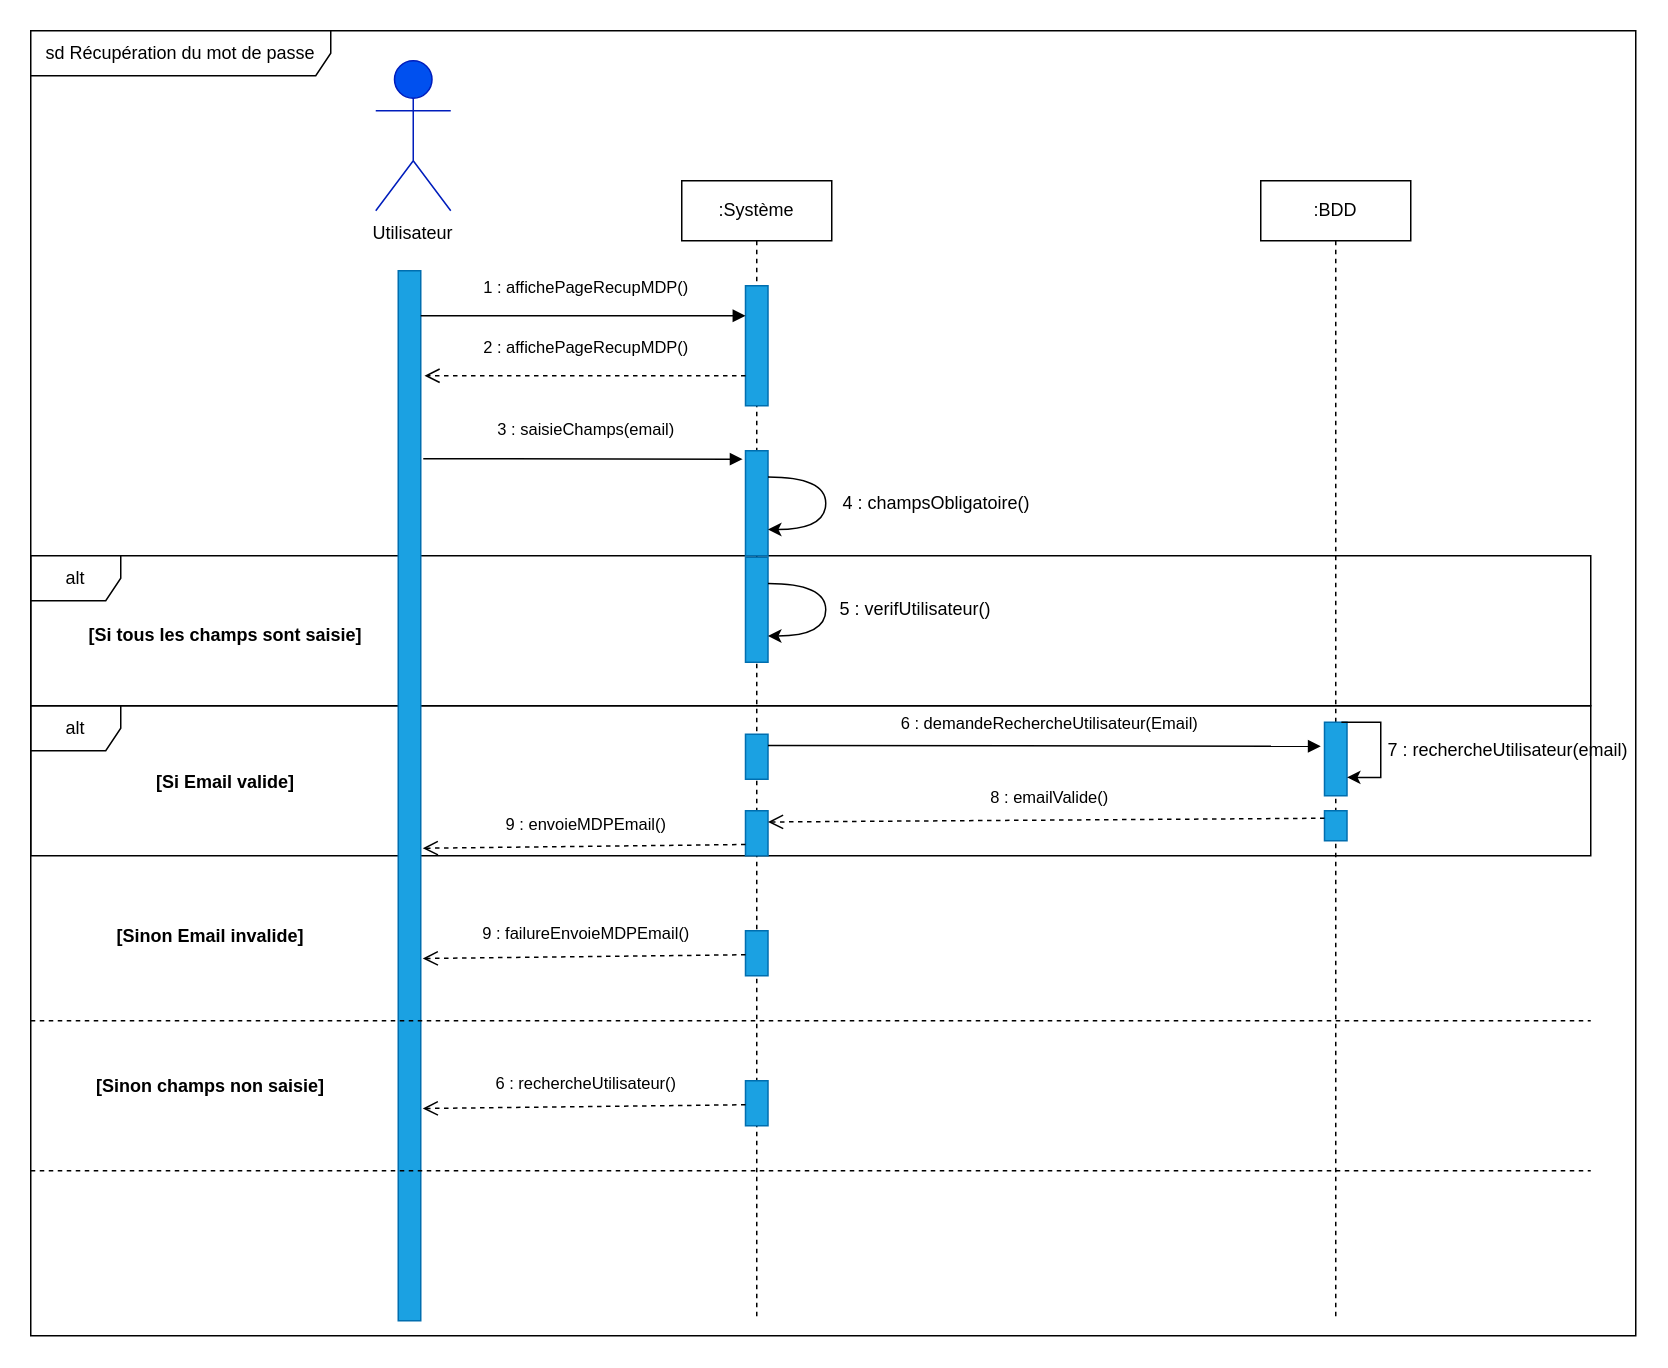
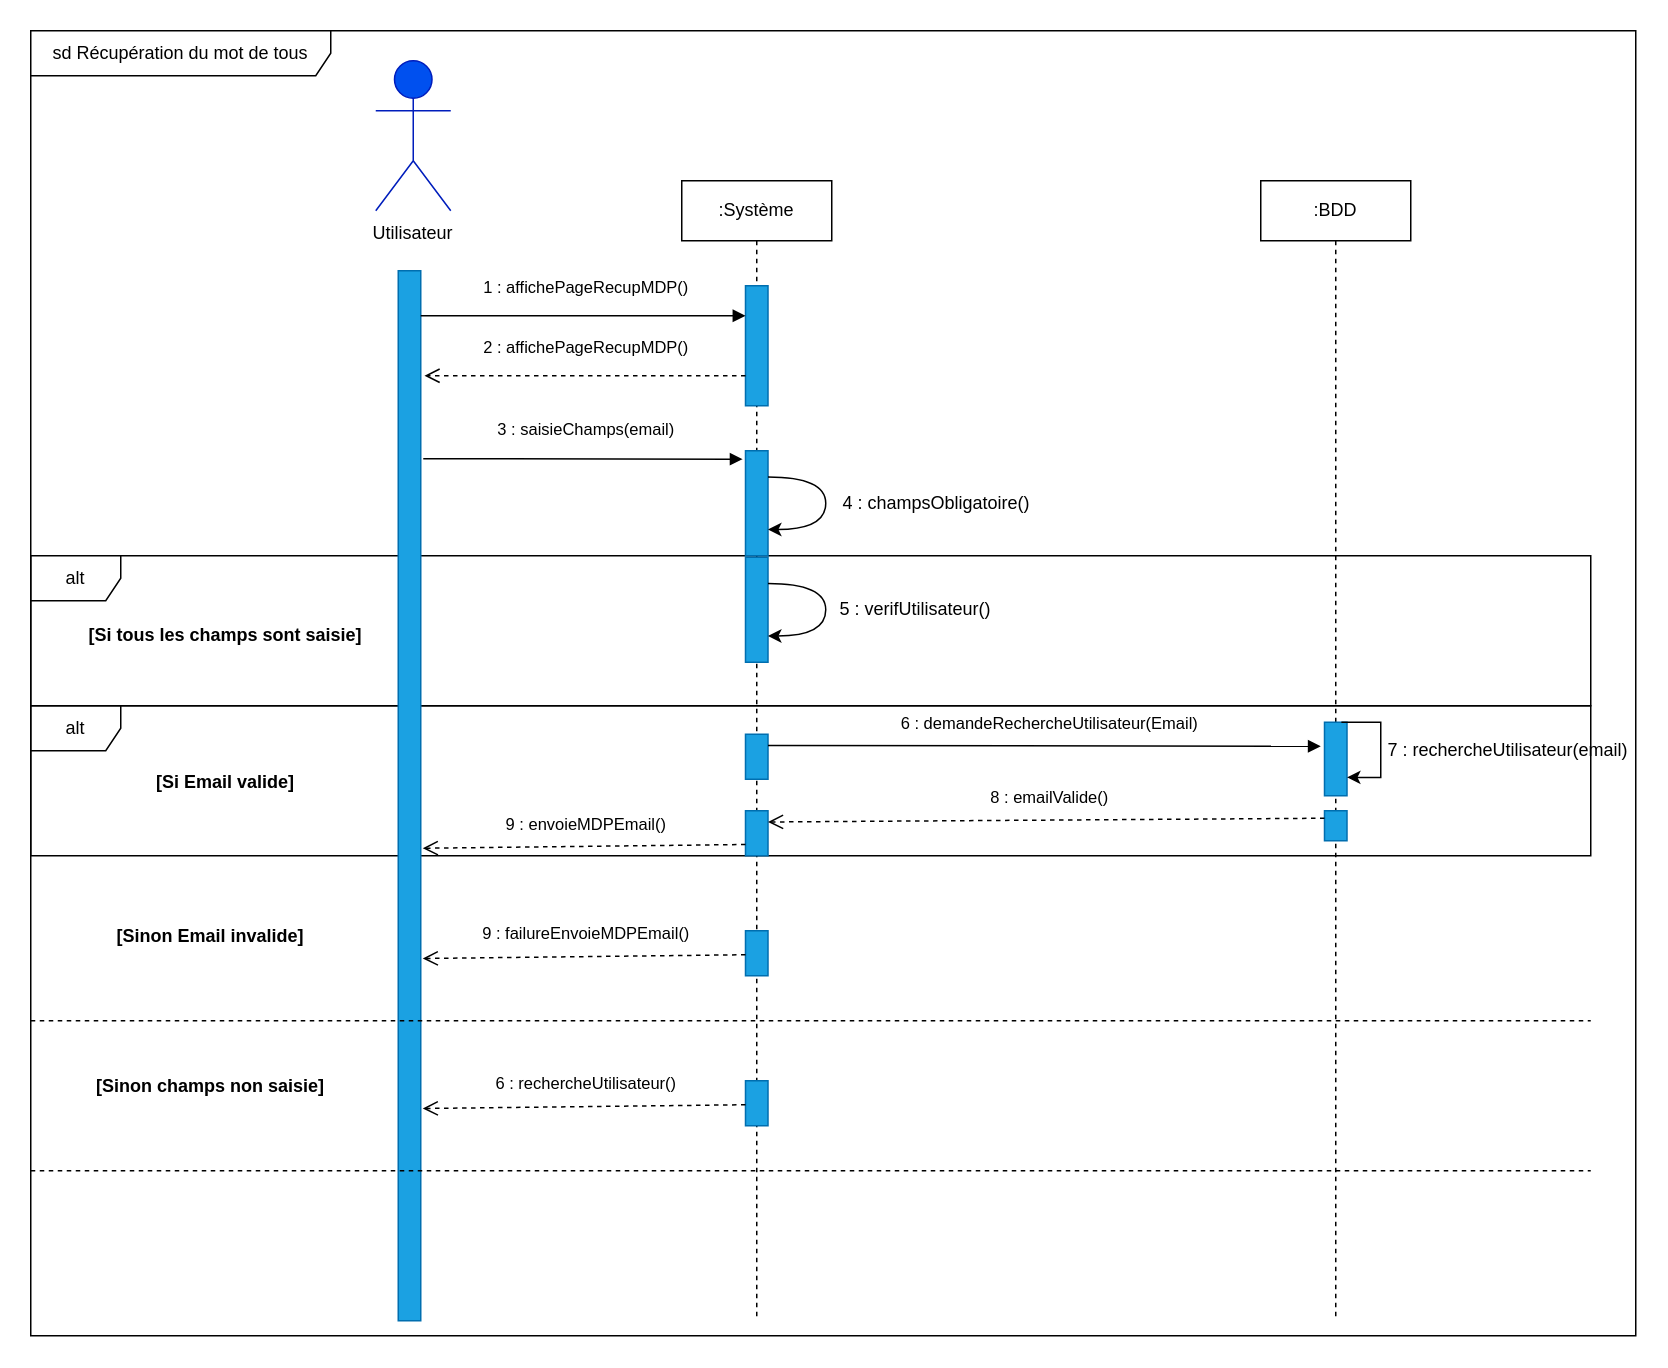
  <mxCell id="0" />
  <mxCell id="1" parent="0" />
  <mxCell id="2" value="alt" style="shape=umlFrame;whiteSpace=wrap;html=1;" vertex="1" parent="1"><mxGeometry x="20" y="470" width="1040" height="100" as="geometry" /></mxCell>
  <mxCell id="3" value="alt" style="shape=umlFrame;whiteSpace=wrap;html=1;" vertex="1" parent="1"><mxGeometry x="20" y="370" width="1040" height="100" as="geometry" /></mxCell>
  <mxCell id="4" value="&lt;b&gt;Utilisateur&lt;/b&gt;" style="shape=umlActor;verticalLabelPosition=bottom;verticalAlign=top;html=1;fillColor=#0050ef;fontColor=#ffffff;strokeColor=#001DBC;" vertex="1" parent="1"><mxGeometry x="250" y="40" width="50" height="100" as="geometry" /></mxCell>
  <mxCell id="5" value="Utilisateur" style="text;html=1;strokeColor=none;fillColor=none;align=center;verticalAlign=middle;whiteSpace=wrap;rounded=0;" vertex="1" parent="1"><mxGeometry x="245" y="140" width="60" height="30" as="geometry" /></mxCell>
  <mxCell id="6" value=":Système" style="shape=umlLifeline;perimeter=lifelinePerimeter;whiteSpace=wrap;html=1;container=1;collapsible=0;recursiveResize=0;outlineConnect=0;" vertex="1" parent="1"><mxGeometry x="454" y="120" width="100" height="760" as="geometry" /></mxCell>
  <mxCell id="7" value="" style="rounded=0;whiteSpace=wrap;html=1;fillColor=#1ba1e2;fontColor=#ffffff;strokeColor=#006EAF;" vertex="1" parent="6"><mxGeometry x="42.5" y="180" width="15" height="70" as="geometry" /></mxCell>
  <mxCell id="8" style="edgeStyle=orthogonalEdgeStyle;rounded=0;orthogonalLoop=1;jettySize=auto;html=1;exitX=1;exitY=0.25;exitDx=0;exitDy=0;entryX=1;entryY=0.75;entryDx=0;entryDy=0;curved=1;" edge="1" parent="6" source="7" target="7"><mxGeometry relative="1" as="geometry"><Array as="points"><mxPoint x="96" y="197" /><mxPoint x="96" y="232" /></Array></mxGeometry></mxCell>
  <mxCell id="9" value="" style="rounded=0;whiteSpace=wrap;html=1;fillColor=#1ba1e2;fontColor=#ffffff;strokeColor=#006EAF;" vertex="1" parent="6"><mxGeometry x="42.5" y="251" width="15" height="70" as="geometry" /></mxCell>
  <mxCell id="10" style="edgeStyle=orthogonalEdgeStyle;rounded=0;orthogonalLoop=1;jettySize=auto;html=1;exitX=1;exitY=0.25;exitDx=0;exitDy=0;entryX=1;entryY=0.75;entryDx=0;entryDy=0;curved=1;" edge="1" source="9" target="9" parent="6"><mxGeometry relative="1" as="geometry"><Array as="points"><mxPoint x="96" y="268" /><mxPoint x="96" y="303" /></Array></mxGeometry></mxCell>
  <mxCell id="11" value="" style="rounded=0;whiteSpace=wrap;html=1;fillColor=#1ba1e2;fontColor=#ffffff;strokeColor=#006EAF;" vertex="1" parent="6"><mxGeometry x="42.5" y="369" width="15" height="30" as="geometry" /></mxCell>
  <mxCell id="12" value="" style="rounded=0;whiteSpace=wrap;html=1;fillColor=#1ba1e2;fontColor=#ffffff;strokeColor=#006EAF;" vertex="1" parent="6"><mxGeometry x="42.5" y="420" width="15" height="30" as="geometry" /></mxCell>
  <mxCell id="13" value="" style="rounded=0;whiteSpace=wrap;html=1;fillColor=#1ba1e2;fontColor=#ffffff;strokeColor=#006EAF;" vertex="1" parent="6"><mxGeometry x="42.5" y="500" width="15" height="30" as="geometry" /></mxCell>
  <mxCell id="14" value="" style="rounded=0;whiteSpace=wrap;html=1;fillColor=#1ba1e2;fontColor=#ffffff;strokeColor=#006EAF;" vertex="1" parent="6"><mxGeometry x="42.5" y="600" width="15" height="30" as="geometry" /></mxCell>
  <mxCell id="15" value=":BDD" style="shape=umlLifeline;perimeter=lifelinePerimeter;whiteSpace=wrap;html=1;container=1;collapsible=0;recursiveResize=0;outlineConnect=0;" vertex="1" parent="1"><mxGeometry x="840" y="120" width="100" height="760" as="geometry" /></mxCell>
  <mxCell id="16" value="" style="rounded=0;whiteSpace=wrap;html=1;fillColor=#1ba1e2;fontColor=#ffffff;strokeColor=#006EAF;" vertex="1" parent="15"><mxGeometry x="42.5" y="361" width="15" height="49" as="geometry" /></mxCell>
  <mxCell id="17" style="edgeStyle=orthogonalEdgeStyle;rounded=0;orthogonalLoop=1;jettySize=auto;html=1;exitX=0.75;exitY=0;exitDx=0;exitDy=0;entryX=1;entryY=0.75;entryDx=0;entryDy=0;" edge="1" parent="15" source="16" target="16"><mxGeometry relative="1" as="geometry"><Array as="points"><mxPoint x="80" y="361" /><mxPoint x="80" y="398" /></Array></mxGeometry></mxCell>
  <mxCell id="18" value="" style="rounded=0;whiteSpace=wrap;html=1;fillColor=#1ba1e2;fontColor=#ffffff;strokeColor=#006EAF;" vertex="1" parent="15"><mxGeometry x="42.5" y="420" width="15" height="20" as="geometry" /></mxCell>
  <mxCell id="19" value="" style="rounded=0;whiteSpace=wrap;html=1;fillColor=#1ba1e2;fontColor=#ffffff;strokeColor=#006EAF;" vertex="1" parent="1"><mxGeometry x="265" y="180" width="15" height="700" as="geometry" /></mxCell>
  <mxCell id="20" value="" style="rounded=0;whiteSpace=wrap;html=1;fillColor=#1ba1e2;fontColor=#ffffff;strokeColor=#006EAF;" vertex="1" parent="1"><mxGeometry x="496.5" y="190" width="15" height="80" as="geometry" /></mxCell>
  <mxCell id="21" value="2 : affichePageRecupMDP()" style="html=1;verticalAlign=bottom;endArrow=open;dashed=1;endSize=8;rounded=0;entryX=1.167;entryY=0.1;entryDx=0;entryDy=0;entryPerimeter=0;exitX=0;exitY=0.75;exitDx=0;exitDy=0;" edge="1" parent="1" source="20" target="19"><mxGeometry x="-0.003" y="-10" relative="1" as="geometry"><mxPoint x="480" y="280" as="sourcePoint" /><mxPoint x="400" y="280" as="targetPoint" /><mxPoint as="offset" /></mxGeometry></mxCell>
  <mxCell id="22" value="1 : affichePageRecupMDP()" style="html=1;verticalAlign=bottom;endArrow=block;rounded=0;entryX=0;entryY=0.25;entryDx=0;entryDy=0;" edge="1" parent="1" target="20"><mxGeometry x="0.016" y="10" width="80" relative="1" as="geometry"><mxPoint x="280" y="210" as="sourcePoint" /><mxPoint x="480" y="280" as="targetPoint" /><mxPoint as="offset" /></mxGeometry></mxCell>
  <mxCell id="23" value="3 : saisieChamps(email)" style="html=1;verticalAlign=bottom;endArrow=block;rounded=0;exitX=1.111;exitY=0.179;exitDx=0;exitDy=0;entryX=-0.127;entryY=0.08;entryDx=0;entryDy=0;entryPerimeter=0;exitPerimeter=0;" edge="1" parent="1" source="19" target="7"><mxGeometry x="0.016" y="10" width="80" relative="1" as="geometry"><mxPoint x="295" y="304.5" as="sourcePoint" /><mxPoint x="500" y="305" as="targetPoint" /><mxPoint as="offset" /></mxGeometry></mxCell>
  <mxCell id="24" value="4 : champsObligatoire()" style="text;html=1;strokeColor=none;fillColor=none;align=center;verticalAlign=middle;whiteSpace=wrap;rounded=0;" vertex="1" parent="1"><mxGeometry x="554" y="320" width="140" height="30" as="geometry" /></mxCell>
  <mxCell id="25" value="[Si tous les champs sont saisie]" style="text;align=center;fontStyle=1;verticalAlign=middle;spacingLeft=3;spacingRight=3;strokeColor=none;rotatable=0;points=[[0,0.5],[1,0.5]];portConstraint=eastwest;" vertex="1" parent="1"><mxGeometry x="110" y="409" width="80" height="26" as="geometry" /></mxCell>
  <mxCell id="26" value="[Si Email valide]" style="text;align=center;fontStyle=1;verticalAlign=middle;spacingLeft=3;spacingRight=3;strokeColor=none;rotatable=0;points=[[0,0.5],[1,0.5]];portConstraint=eastwest;" vertex="1" parent="1"><mxGeometry x="110" y="507" width="80" height="26" as="geometry" /></mxCell>
  <mxCell id="27" value="5 : verifUtilisateur()" style="text;html=1;strokeColor=none;fillColor=none;align=center;verticalAlign=middle;whiteSpace=wrap;rounded=0;" vertex="1" parent="1"><mxGeometry x="540" y="391" width="140" height="30" as="geometry" /></mxCell>
  <mxCell id="28" value="6 : demandeRechercheUtilisateur(Email)" style="html=1;verticalAlign=bottom;endArrow=block;rounded=0;exitX=1;exitY=0.25;exitDx=0;exitDy=0;" edge="1" parent="1" source="11"><mxGeometry x="0.016" y="6" width="80" relative="1" as="geometry"><mxPoint x="560.005" y="499.5" as="sourcePoint" /><mxPoint x="880" y="497" as="targetPoint" /><mxPoint as="offset" /></mxGeometry></mxCell>
  <mxCell id="29" value="7 : rechercheUtilisateur(email)" style="text;html=1;strokeColor=none;fillColor=none;align=center;verticalAlign=middle;whiteSpace=wrap;rounded=0;" vertex="1" parent="1"><mxGeometry x="920" y="485" width="170" height="30" as="geometry" /></mxCell>
  <mxCell id="30" value="8 : emailValide()" style="html=1;verticalAlign=bottom;endArrow=open;dashed=1;endSize=8;rounded=0;entryX=1;entryY=0.25;entryDx=0;entryDy=0;exitX=0;exitY=0.25;exitDx=0;exitDy=0;" edge="1" parent="1" source="18" target="12"><mxGeometry x="-0.016" y="-6" relative="1" as="geometry"><mxPoint x="882.5" y="542" as="sourcePoint" /><mxPoint x="511.5" y="544.5" as="targetPoint" /><mxPoint as="offset" /></mxGeometry></mxCell>
  <mxCell id="31" value="9 : envoieMDPEmail()" style="html=1;verticalAlign=bottom;endArrow=open;dashed=1;endSize=8;rounded=0;exitX=0;exitY=0.75;exitDx=0;exitDy=0;entryX=1.089;entryY=0.55;entryDx=0;entryDy=0;entryPerimeter=0;" edge="1" parent="1" source="12" target="19"><mxGeometry x="-0.016" y="-6" relative="1" as="geometry"><mxPoint x="496.5" y="555" as="sourcePoint" /><mxPoint x="280" y="558" as="targetPoint" /><mxPoint as="offset" /></mxGeometry></mxCell>
  <mxCell id="32" value="" style="endArrow=none;dashed=1;html=1;rounded=0;" edge="1" parent="1"><mxGeometry width="50" height="50" relative="1" as="geometry"><mxPoint x="20" y="680" as="sourcePoint" /><mxPoint x="1060" y="680" as="targetPoint" /></mxGeometry></mxCell>
  <mxCell id="33" value="[Sinon Email invalide]" style="text;align=center;fontStyle=1;verticalAlign=middle;spacingLeft=3;spacingRight=3;strokeColor=none;rotatable=0;points=[[0,0.5],[1,0.5]];portConstraint=eastwest;" vertex="1" parent="1"><mxGeometry x="100" y="610" width="80" height="26" as="geometry" /></mxCell>
  <mxCell id="34" value="9 : failureEnvoieMDPEmail()" style="html=1;verticalAlign=bottom;endArrow=open;dashed=1;endSize=8;rounded=0;exitX=0;exitY=0.75;exitDx=0;exitDy=0;entryX=1.089;entryY=0.55;entryDx=0;entryDy=0;entryPerimeter=0;" edge="1" parent="1"><mxGeometry x="-0.016" y="-6" relative="1" as="geometry"><mxPoint x="496.5" y="636" as="sourcePoint" /><mxPoint x="281.335" y="638.5" as="targetPoint" /><mxPoint as="offset" /></mxGeometry></mxCell>
  <mxCell id="35" value="[Sinon champs non saisie]" style="text;align=center;fontStyle=1;verticalAlign=middle;spacingLeft=3;spacingRight=3;strokeColor=none;rotatable=0;points=[[0,0.5],[1,0.5]];portConstraint=eastwest;" vertex="1" parent="1"><mxGeometry x="100" y="710" width="80" height="26" as="geometry" /></mxCell>
  <mxCell id="36" value="" style="endArrow=none;dashed=1;html=1;rounded=0;" edge="1" parent="1"><mxGeometry width="50" height="50" relative="1" as="geometry"><mxPoint x="20" y="780" as="sourcePoint" /><mxPoint x="1060" y="780" as="targetPoint" /></mxGeometry></mxCell>
  <mxCell id="37" value="6 : rechercheUtilisateur()" style="html=1;verticalAlign=bottom;endArrow=open;dashed=1;endSize=8;rounded=0;exitX=0;exitY=0.75;exitDx=0;exitDy=0;entryX=1.089;entryY=0.55;entryDx=0;entryDy=0;entryPerimeter=0;" edge="1" parent="1"><mxGeometry x="-0.016" y="-6" relative="1" as="geometry"><mxPoint x="496.5" y="736" as="sourcePoint" /><mxPoint x="281.335" y="738.5" as="targetPoint" /><mxPoint as="offset" /></mxGeometry></mxCell>
- <mxCell id="38" value="sd Récupération du mot de passe" style="shape=umlFrame;whiteSpace=wrap;html=1;width=200;height=30;" vertex="1" parent="1"><mxGeometry x="20" y="20" width="1070" height="870" as="geometry" /></mxCell>
+ <mxCell id="38" value="sd Récupération du mot de tous" style="shape=umlFrame;whiteSpace=wrap;html=1;width=200;height=30;" vertex="1" parent="1"><mxGeometry x="20" y="20" width="1070" height="870" as="geometry" /></mxCell>
